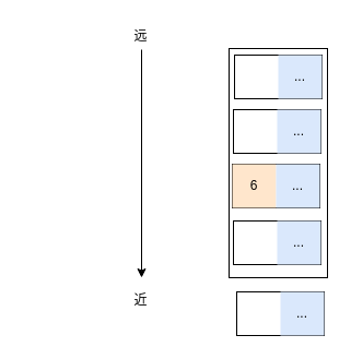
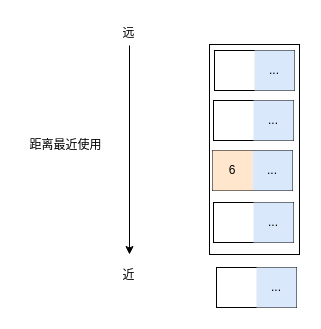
  <mxCell id="0" />
  <mxCell id="1" parent="0" />
  <mxCell id="2" value="" style="rounded=0;whiteSpace=wrap;html=1;fillColor=none;" parent="1" vertex="1"><mxGeometry x="209" y="44" width="90" height="210" as="geometry" /></mxCell>
  <mxCell id="3" value="" style="endArrow=classic;html=1;" parent="1" edge="1"><mxGeometry width="50" height="50" relative="1" as="geometry"><mxPoint x="129" y="45" as="sourcePoint" /><mxPoint x="129" y="254" as="targetPoint" /></mxGeometry></mxCell>
+ <mxCell id="4" value="距离最近使用" style="text;html=1;align=center;verticalAlign=middle;resizable=0;points=[];autosize=1;strokeColor=none;fillColor=none;" parent="1" vertex="1"><mxGeometry x="20" y="132" width="90" height="26" as="geometry" /></mxCell>
  <mxCell id="5" value="远" style="text;html=1;align=center;verticalAlign=middle;resizable=0;points=[];autosize=1;strokeColor=none;fillColor=none;" parent="1" vertex="1"><mxGeometry x="113" y="20" width="30" height="26" as="geometry" /></mxCell>
  <mxCell id="6" value="近" style="text;html=1;align=center;verticalAlign=middle;resizable=0;points=[];autosize=1;strokeColor=none;fillColor=none;" parent="1" vertex="1"><mxGeometry x="113" y="262" width="30" height="26" as="geometry" /></mxCell>
  <mxCell id="7" value="" style="group;strokeColor=default;" parent="1" vertex="1" connectable="0"><mxGeometry x="216" y="267" width="80" height="40" as="geometry" /></mxCell>
  <mxCell id="8" value="..." style="rounded=0;whiteSpace=wrap;html=1;fillColor=#dae8fc;strokeColor=none;" parent="7" vertex="1"><mxGeometry x="40" width="40" height="40" as="geometry" /></mxCell>
  <mxCell id="9" value="" style="group;strokeColor=default;" parent="1" vertex="1" connectable="0"><mxGeometry x="213" y="202" width="80" height="40" as="geometry" /></mxCell>
  <mxCell id="10" value="..." style="rounded=0;whiteSpace=wrap;html=1;fillColor=#dae8fc;strokeColor=none;" parent="9" vertex="1"><mxGeometry x="40" width="40" height="40" as="geometry" /></mxCell>
  <mxCell id="11" value="" style="group;strokeColor=default;" parent="1" vertex="1" connectable="0"><mxGeometry x="214" y="50" width="80" height="40" as="geometry" /></mxCell>
  <mxCell id="12" value="..." style="rounded=0;whiteSpace=wrap;html=1;fillColor=#dae8fc;strokeColor=none;" parent="11" vertex="1"><mxGeometry x="40" width="40" height="40" as="geometry" /></mxCell>
  <mxCell id="13" value="" style="group;strokeColor=default;" parent="1" vertex="1" connectable="0"><mxGeometry x="213" y="100" width="80" height="40" as="geometry" /></mxCell>
  <mxCell id="14" value="..." style="rounded=0;whiteSpace=wrap;html=1;fillColor=#dae8fc;strokeColor=none;" parent="13" vertex="1"><mxGeometry x="40" width="40" height="40" as="geometry" /></mxCell>
  <mxCell id="15" value="" style="group;strokeColor=default;" vertex="1" connectable="0" parent="1"><mxGeometry x="212" y="150" width="80" height="40" as="geometry" /></mxCell>
  <mxCell id="16" value="6" style="rounded=0;whiteSpace=wrap;html=1;fillColor=#ffe6cc;strokeColor=none;" vertex="1" parent="15"><mxGeometry width="40" height="40" as="geometry" /></mxCell>
  <mxCell id="17" value="..." style="rounded=0;whiteSpace=wrap;html=1;fillColor=#dae8fc;strokeColor=none;" vertex="1" parent="15"><mxGeometry x="40" width="40" height="40" as="geometry" /></mxCell>
